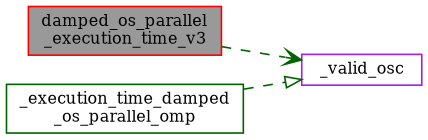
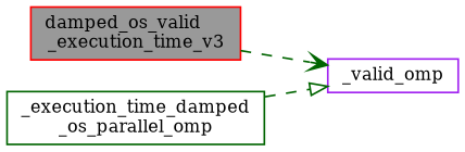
  digraph {
    fontname="DejaVu Serif"
    rankdir=LR
    node [fillcolor=white fontname="DejaVu Serif" fontsize=10 shape=box style=filled]
    edge [color=darkgreen fontname="DejaVu Serif" fontsize=10 labelfontname=Helvetica labelfontsize=10 style=dashed]
-   n1 [color=red fillcolor=grey60 fontcolor=black height=0.2 label="damped_os_parallel\l_execution_time_v3" width=0.4]
-   n2 [color=purple height=0.2 label=_valid_osc width=0.4]
+   n1 [color=red fillcolor=grey60 fontcolor=black height=0.2 label="damped_os_valid\l_execution_time_v3" width=0.4]
+   n2 [color=purple height=0.2 label=_valid_omp width=0.4]
    n3 [color=darkgreen height=0.2 label="_execution_time_damped\l_os_parallel_omp" width=0.4]
    n1 -> n2 [arrowhead=vee]
    n3 -> n2 [arrowhead=onormal]
  }
